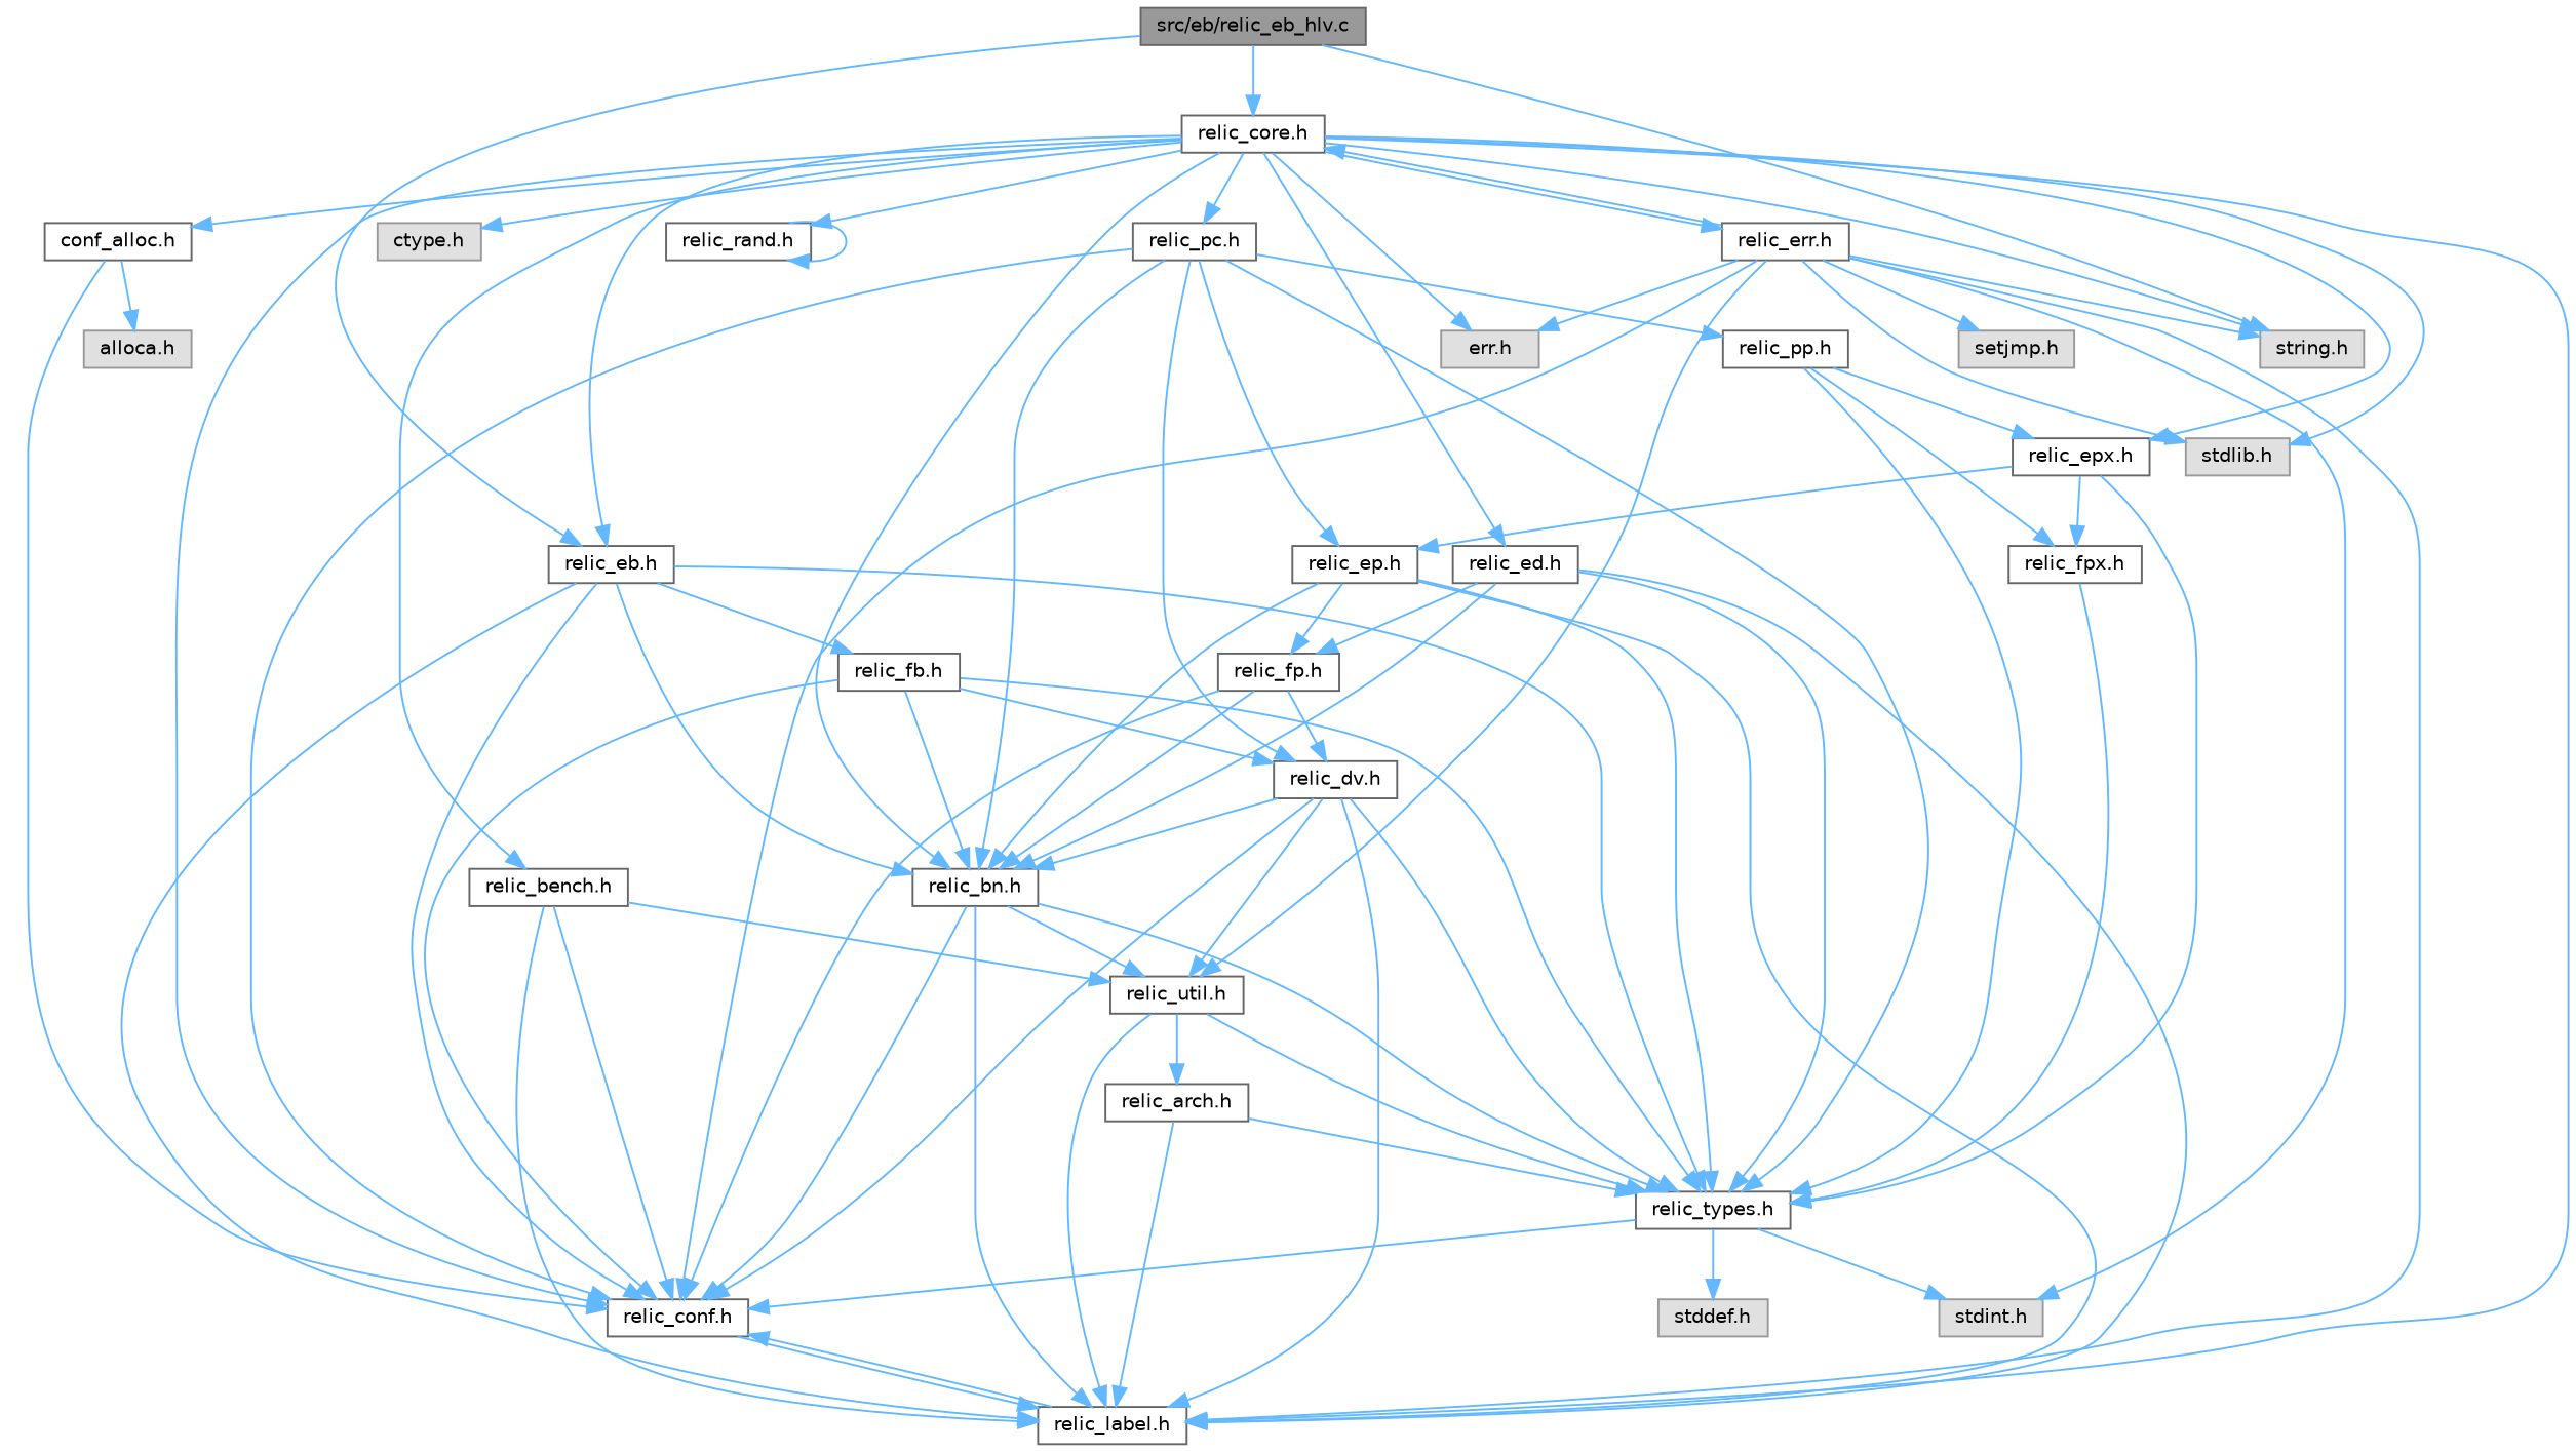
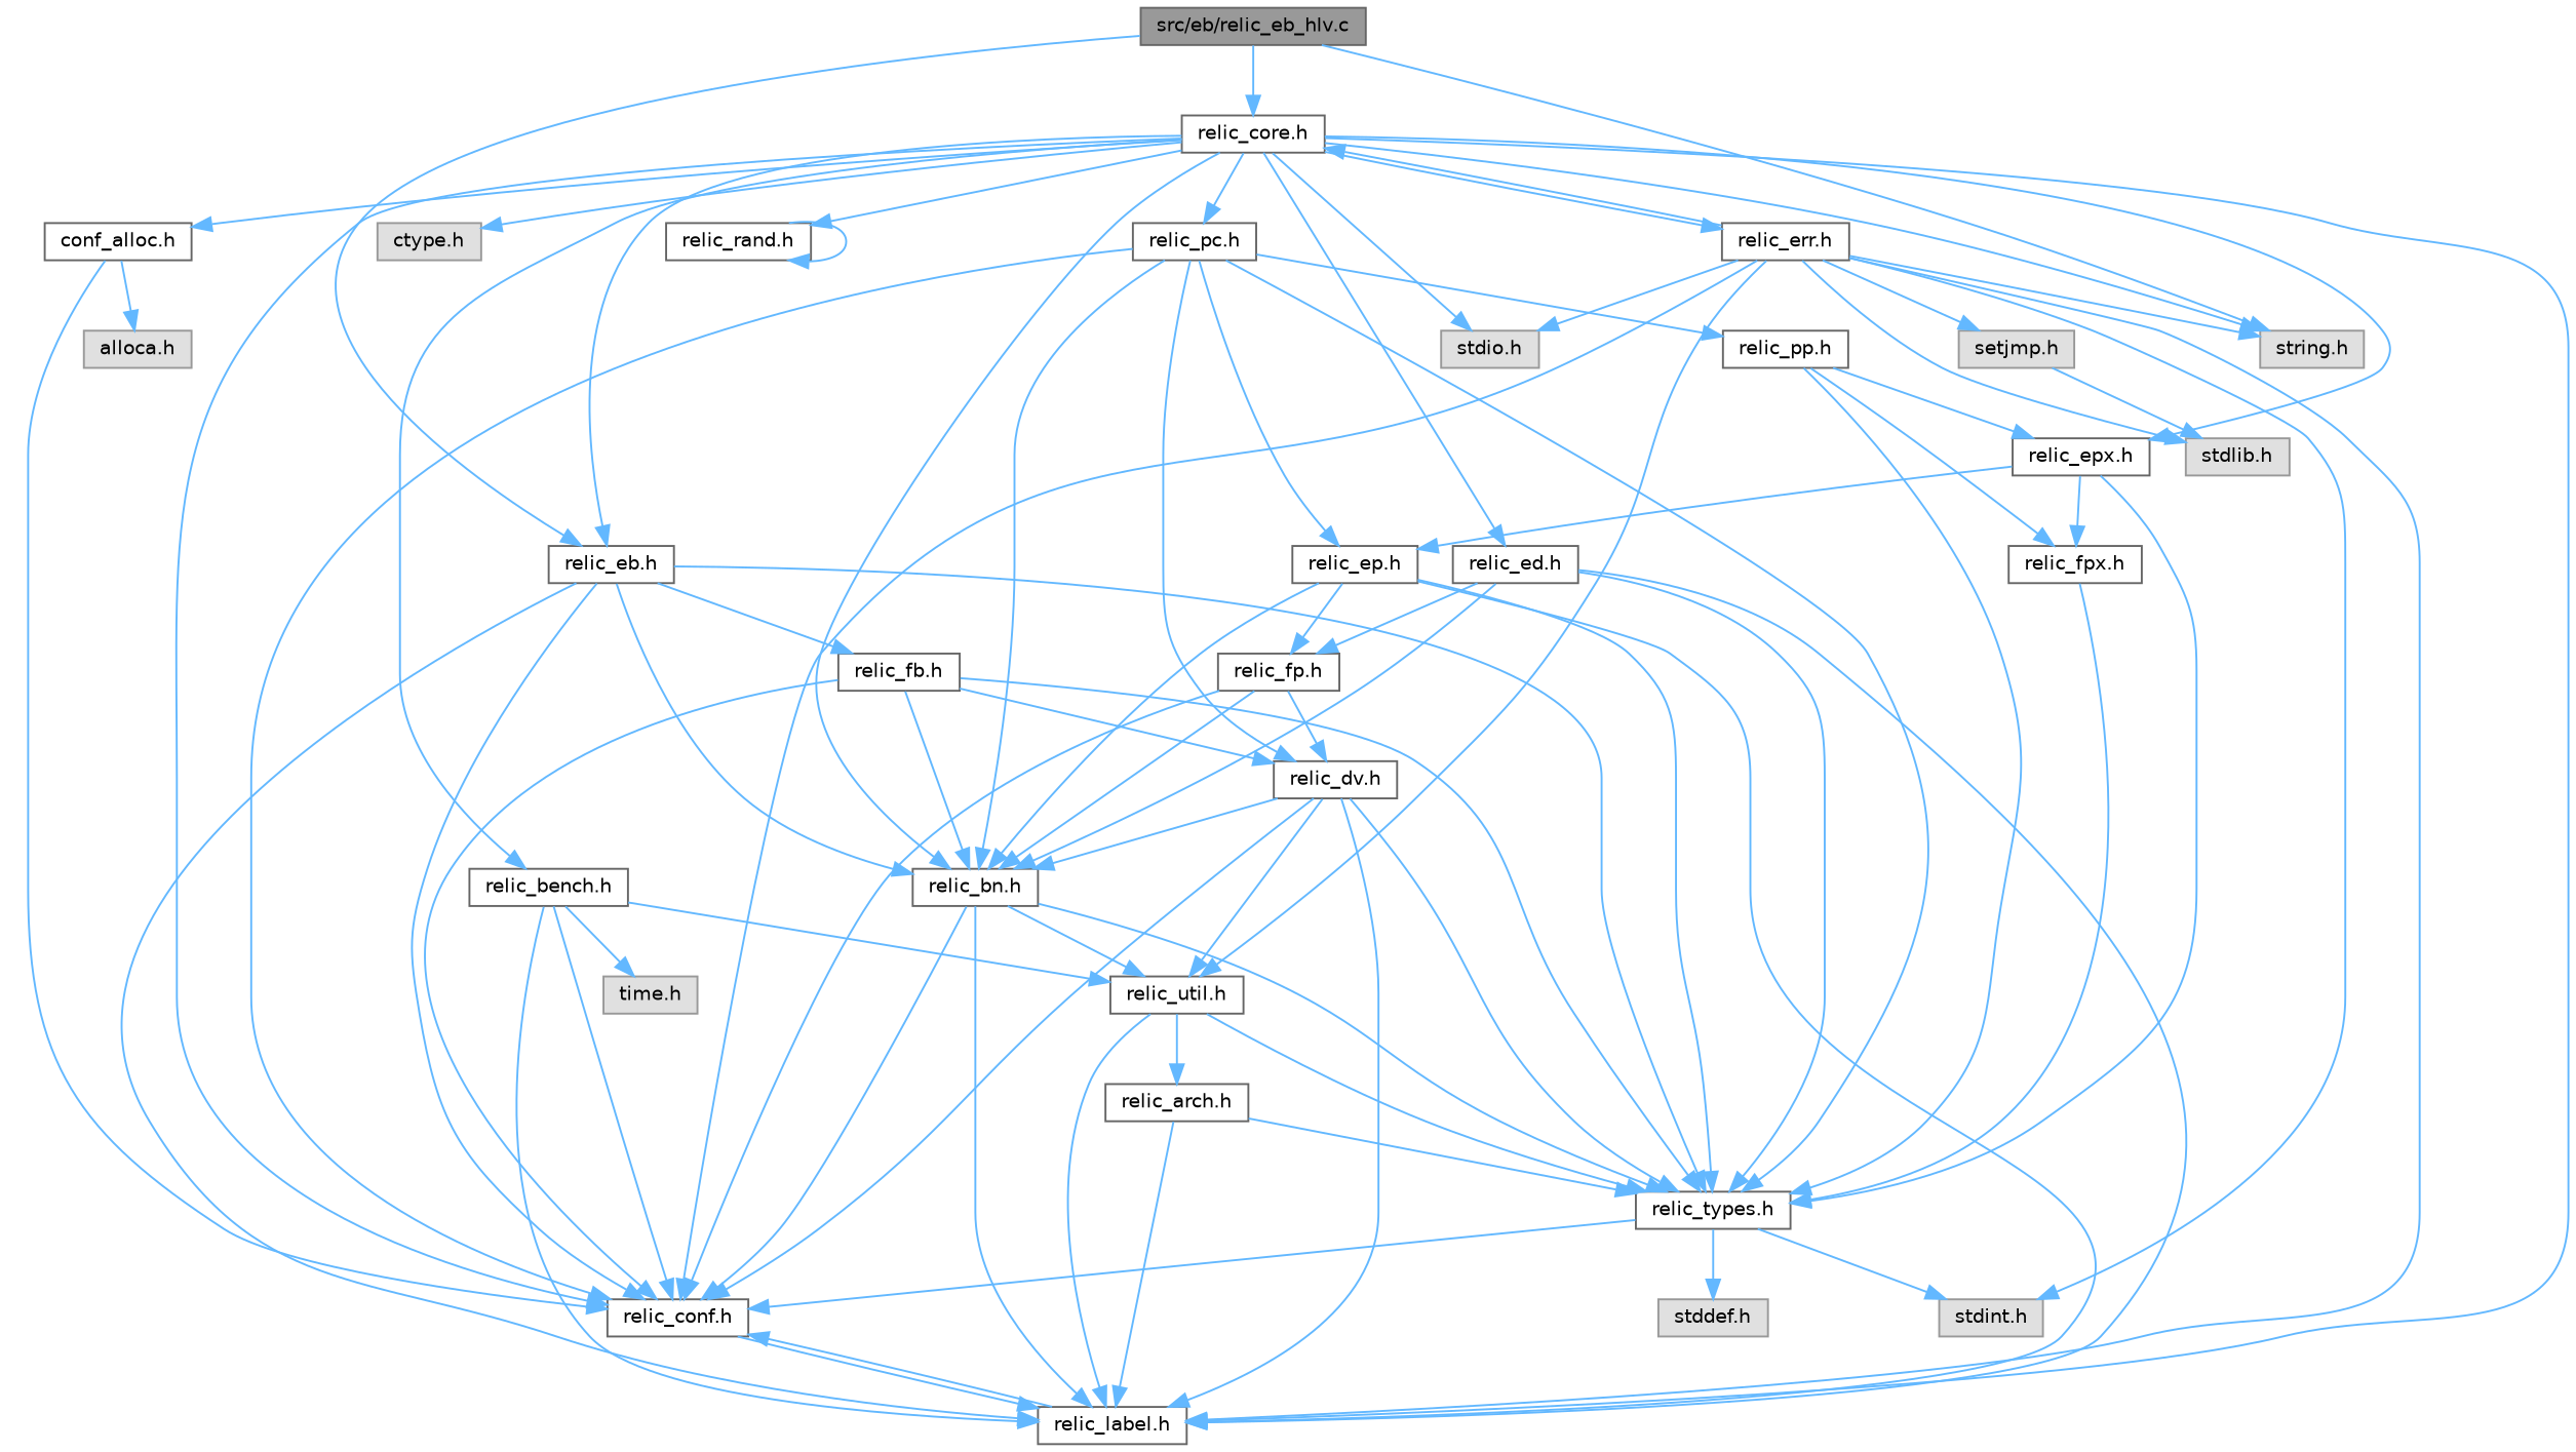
  digraph {
    node [color=grey40 fillcolor=white fontname=Helvetica fontsize=10 shape=box style=filled]
    edge [color=steelblue1 fontname=Helvetica fontsize=10 labelfontname=Helvetica labelfontsize=10 style=solid]
    n1 [color=gray40 fillcolor=grey60 fontcolor=black height=0.2 label="src/eb/relic_eb_hlv.c" width=0.4]
    n2 [color=grey60 fillcolor="#E0E0E0" height=0.2 label="string.h" width=0.4]
    n3 [height=0.2 label="relic_core.h" width=0.4]
    n4 [height=0.2 label="relic_eb.h" width=0.4]
    n5 [color=grey60 fillcolor="#E0E0E0" height=0.2 label="stdlib.h" width=0.4]
-   n6 [color=grey60 fillcolor="#E0E0E0" height=0.2 label="err.h" width=0.4]
+   n6 [color=grey60 fillcolor="#E0E0E0" height=0.2 label="stdio.h" width=0.4]
    n7 [color=grey60 fillcolor="#E0E0E0" height=0.2 label="ctype.h" width=0.4]
    n8 [height=0.2 label="relic_err.h" width=0.4]
    n9 [height=0.2 label="relic_conf.h" width=0.4]
    n10 [height=0.2 label="relic_label.h" width=0.4]
    n11 [height=0.2 label="relic_bn.h" width=0.4]
    n12 [height=0.2 label="relic_epx.h" width=0.4]
    n13 [height=0.2 label="relic_ed.h" width=0.4]
    n14 [height=0.2 label="relic_pc.h" width=0.4]
    n15 [height=0.2 label="relic_bench.h" width=0.4]
    n16 [height=0.2 label="relic_rand.h" width=0.4]
    n17 [height=0.2 label="conf_alloc.h" width=0.4]
    n18 [height=0.2 label="relic_types.h" width=0.4]
    n19 [height=0.2 label="relic_fb.h" width=0.4]
    n20 [color=grey60 fillcolor="#E0E0E0" height=0.2 label="stdint.h" width=0.4]
    n21 [height=0.2 label="relic_util.h" width=0.4]
    n22 [color=grey60 fillcolor="#E0E0E0" height=0.2 label="setjmp.h" width=0.4]
    n23 [height=0.2 label="relic_fpx.h" width=0.4]
    n24 [height=0.2 label="relic_ep.h" width=0.4]
    n25 [height=0.2 label="relic_fp.h" width=0.4]
    n26 [height=0.2 label="relic_dv.h" width=0.4]
    n27 [height=0.2 label="relic_pp.h" width=0.4]
+   n28 [color=grey60 fillcolor="#E0E0E0" height=0.2 label="time.h" width=0.4]
    n29 [color=grey60 fillcolor="#E0E0E0" height=0.2 label="alloca.h" width=0.4]
    n30 [height=0.2 label="relic_arch.h" width=0.4]
    n31 [color=grey60 fillcolor="#E0E0E0" height=0.2 label="stddef.h" width=0.4]
    n1 -> n2
    n1 -> n3
    n1 -> n4
    n3 -> n2
    n3 -> n4
-   n3 -> n5
+   n22 -> n5
    n3 -> n6
    n3 -> n7
    n3 -> n8
    n3 -> n9
    n3 -> n10
    n3 -> n11
    n3 -> n12
    n3 -> n13
    n3 -> n14
    n3 -> n15
    n3 -> n16
    n3 -> n17
    n4 -> n9
    n4 -> n10
    n4 -> n11
    n4 -> n18
    n4 -> n19
    n8 -> n2
    n8 -> n3
    n8 -> n5
    n8 -> n6
    n8 -> n9
    n8 -> n10
    n8 -> n20
    n8 -> n21
    n8 -> n22
    n9 -> n10
    n10 -> n9
    n11 -> n9
    n11 -> n10
    n11 -> n18
    n11 -> n21
    n12 -> n18
    n12 -> n23
    n12 -> n24
    n13 -> n10
    n13 -> n11
    n13 -> n18
    n13 -> n25
    n14 -> n9
    n14 -> n11
    n14 -> n18
    n14 -> n24
    n14 -> n26
    n14 -> n27
    n15 -> n9
    n15 -> n10
    n15 -> n21
+   n15 -> n28
    n16 -> n16
    n17 -> n9
    n17 -> n29
    n18 -> n9
    n18 -> n20
    n18 -> n31
    n19 -> n9
    n19 -> n11
    n19 -> n18
    n19 -> n26
    n21 -> n10
    n21 -> n18
    n21 -> n30
    n23 -> n18
    n24 -> n10
    n24 -> n11
    n24 -> n18
    n24 -> n25
    n25 -> n9
    n25 -> n11
    n25 -> n26
    n26 -> n9
    n26 -> n10
    n26 -> n11
    n26 -> n18
    n26 -> n21
    n27 -> n12
    n27 -> n18
    n27 -> n23
    n30 -> n10
    n30 -> n18
  }
